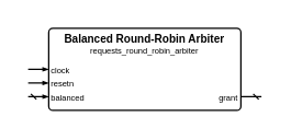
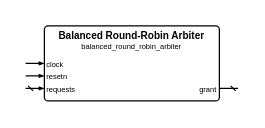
  <mxCell id="0" />
  <mxCell id="1" parent="0" />
  <mxCell id="2" parent="1" value="" vertex="1" connectable="0" style="group;connectable=1;points=[[0,0,0,15,0],[0,0,0,25,0],[0,0,0,15,10],[1,0,0,-15,0],[1,0,0,-25,0],[1,0,0,-15,10],[0,0,0,0,30],[0,0,0,0,40],[0,0,0,0,50],[1,0,0,0,50],[0.5,0,0,0,0],[0.5,0,0,0,60]];"><mxGeometry width="170" height="60" as="geometry" x="20" y="20" /></mxCell>
  <mxCell id="3" parent="2" value="" vertex="1" style="rounded=1;arcSize=5;fillColor=none;strokeWidth=1;strokeColor=black;whiteSpace=wrap;html=1;connectable=0;"><mxGeometry x="15" y="0" width="140" height="60" as="geometry" /></mxCell>
  <mxCell id="4" parent="2" value="Balanced Round-Robin Arbiter" vertex="1" style="text;html=1;align=center;verticalAlign=middle;whiteSpace=wrap;rounded=0;fontSize=8;fontStyle=1;fontColor=black;connectable=0;"><mxGeometry x="15" y="7" width="140" height="0" as="geometry" /></mxCell>
- <mxCell id="5" parent="2" value="requests_round_robin_arbiter" vertex="1" style="text;html=1;align=center;verticalAlign=middle;whiteSpace=wrap;rounded=0;fontSize=6;fontStyle=0;fontColor=black;connectable=0;"><mxGeometry x="15" y="16" width="140" height="0" as="geometry" /></mxCell>
+ <mxCell id="5" parent="2" value="balanced_round_robin_arbiter" vertex="1" style="text;html=1;align=center;verticalAlign=middle;whiteSpace=wrap;rounded=0;fontSize=6;fontStyle=0;fontColor=black;connectable=0;"><mxGeometry x="15" y="16" width="140" height="0" as="geometry" /></mxCell>
  <mxCell id="6" parent="2" value="clock" vertex="1" style="text;html=1;align=left;verticalAlign=middle;whiteSpace=wrap;rounded=0;fontSize=6;fontStyle=0;fontColor=black;connectable=0;"><mxGeometry x="15" y="30" width="140" height="0" as="geometry" /></mxCell>
  <mxCell id="7" parent="2" value="" edge="1" style="html=1;rounded=1;strokeWidth=1;strokeColor=black;startFill=0;startSize=2;startArrow=none;endFill=1;endSize=2;endArrow=blockThin;sourcePerimeterSpacing=0;"><mxGeometry width="50" height="50" relative="1" as="geometry"><mxPoint x="0" y="30" as="sourcePoint" /><mxPoint x="15" y="30" as="targetPoint" /></mxGeometry></mxCell>
  <mxCell id="8" parent="2" value="resetn" vertex="1" style="text;html=1;align=left;verticalAlign=middle;whiteSpace=wrap;rounded=0;fontSize=6;fontStyle=0;fontColor=black;connectable=0;"><mxGeometry x="15" y="40" width="140" height="0" as="geometry" /></mxCell>
  <mxCell id="9" parent="2" value="" edge="1" style="html=1;rounded=1;strokeWidth=1;strokeColor=black;startFill=0;startSize=2;startArrow=none;endFill=1;endSize=2;endArrow=blockThin;sourcePerimeterSpacing=0;"><mxGeometry width="50" height="50" relative="1" as="geometry"><mxPoint x="0" y="40" as="sourcePoint" /><mxPoint x="15" y="40" as="targetPoint" /></mxGeometry></mxCell>
- <mxCell id="10" parent="2" value="balanced" vertex="1" style="text;html=1;align=left;verticalAlign=middle;whiteSpace=wrap;rounded=0;fontSize=6;fontStyle=0;fontColor=black;connectable=0;"><mxGeometry x="15" y="50" width="140" height="0" as="geometry" /></mxCell>
+ <mxCell id="10" parent="2" value="requests" vertex="1" style="text;html=1;align=left;verticalAlign=middle;whiteSpace=wrap;rounded=0;fontSize=6;fontStyle=0;fontColor=black;connectable=0;"><mxGeometry x="15" y="50" width="140" height="0" as="geometry" /></mxCell>
  <mxCell id="11" parent="2" value="" edge="1" style="html=1;rounded=1;strokeWidth=1;strokeColor=black;startFill=0;startSize=2;startArrow=dash;endFill=1;endSize=2;endArrow=blockThin;sourcePerimeterSpacing=0;"><mxGeometry width="50" height="50" relative="1" as="geometry"><mxPoint x="0" y="50" as="sourcePoint" /><mxPoint x="15" y="50" as="targetPoint" /></mxGeometry></mxCell>
  <mxCell id="12" parent="2" value="grant" vertex="1" style="text;html=1;align=right;verticalAlign=middle;whiteSpace=wrap;rounded=0;fontSize=6;fontStyle=0;fontColor=black;connectable=0;"><mxGeometry x="15" y="50" width="140" height="0" as="geometry" /></mxCell>
  <mxCell id="13" parent="2" value="" edge="1" style="html=1;rounded=1;strokeWidth=1;strokeColor=black;startFill=0;startSize=2;startArrow=dash;endFill=1;endSize=2;endArrow=none;sourcePerimeterSpacing=0;"><mxGeometry width="50" height="50" relative="1" as="geometry"><mxPoint x="170" y="50" as="sourcePoint" /><mxPoint x="155" y="50" as="targetPoint" /></mxGeometry></mxCell>
